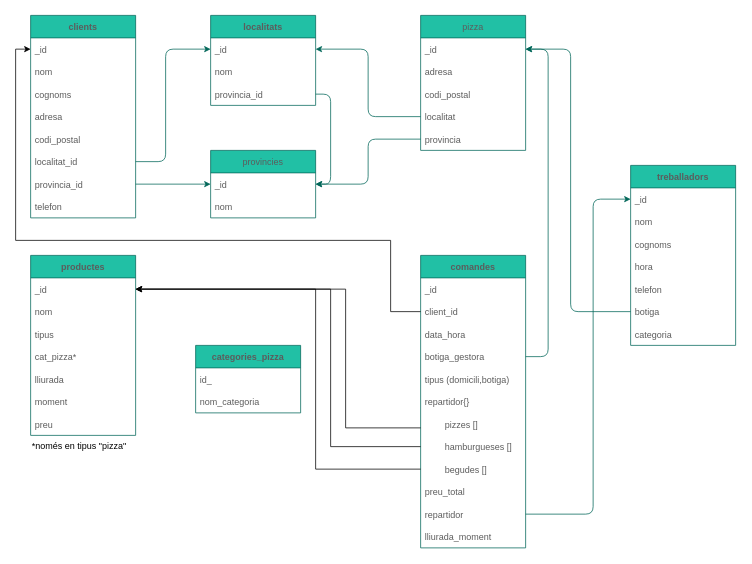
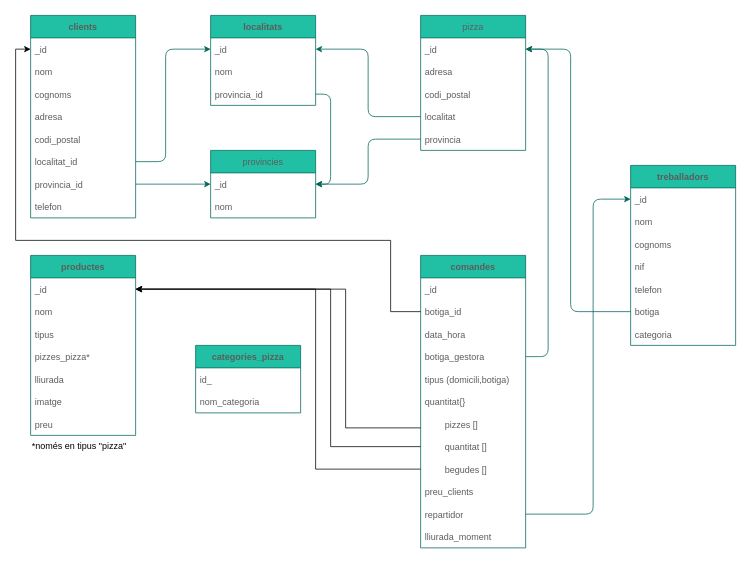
  <mxCell id="0" />
  <mxCell id="1" parent="0" />
  <mxCell id="2" value="clients" style="swimlane;fontStyle=1;childLayout=stackLayout;horizontal=1;startSize=30;horizontalStack=0;resizeParent=1;resizeParentMax=0;resizeLast=0;collapsible=1;marginBottom=0;fillColor=#21C0A5;strokeColor=#006658;fontColor=#5C5C5C;" parent="1" vertex="1"><mxGeometry x="40" y="20" width="140" height="270" as="geometry" /></mxCell>
  <mxCell id="3" value="_id" style="text;strokeColor=none;fillColor=none;align=left;verticalAlign=middle;spacingLeft=4;spacingRight=4;overflow=hidden;points=[[0,0.5],[1,0.5]];portConstraint=eastwest;rotatable=0;fontColor=#5C5C5C;" parent="2" vertex="1"><mxGeometry y="30" width="140" height="30" as="geometry" /></mxCell>
  <mxCell id="4" value="nom" style="text;strokeColor=none;fillColor=none;align=left;verticalAlign=middle;spacingLeft=4;spacingRight=4;overflow=hidden;points=[[0,0.5],[1,0.5]];portConstraint=eastwest;rotatable=0;fontColor=#5C5C5C;" parent="2" vertex="1"><mxGeometry y="60" width="140" height="30" as="geometry" /></mxCell>
  <mxCell id="5" value="cognoms" style="text;strokeColor=none;fillColor=none;align=left;verticalAlign=middle;spacingLeft=4;spacingRight=4;overflow=hidden;points=[[0,0.5],[1,0.5]];portConstraint=eastwest;rotatable=0;fontColor=#5C5C5C;" parent="2" vertex="1"><mxGeometry y="90" width="140" height="30" as="geometry" /></mxCell>
  <mxCell id="6" value="adresa" style="text;strokeColor=none;fillColor=none;align=left;verticalAlign=middle;spacingLeft=4;spacingRight=4;overflow=hidden;points=[[0,0.5],[1,0.5]];portConstraint=eastwest;rotatable=0;fontColor=#5C5C5C;" parent="2" vertex="1"><mxGeometry y="120" width="140" height="30" as="geometry" /></mxCell>
  <mxCell id="7" value="codi_postal" style="text;strokeColor=none;fillColor=none;align=left;verticalAlign=middle;spacingLeft=4;spacingRight=4;overflow=hidden;points=[[0,0.5],[1,0.5]];portConstraint=eastwest;rotatable=0;fontColor=#5C5C5C;" parent="2" vertex="1"><mxGeometry y="150" width="140" height="30" as="geometry" /></mxCell>
  <mxCell id="8" value="localitat_id" style="text;strokeColor=none;fillColor=none;align=left;verticalAlign=middle;spacingLeft=4;spacingRight=4;overflow=hidden;points=[[0,0.5],[1,0.5]];portConstraint=eastwest;rotatable=0;fontColor=#5C5C5C;" parent="2" vertex="1"><mxGeometry y="180" width="140" height="30" as="geometry" /></mxCell>
  <mxCell id="9" value="provincia_id" style="text;strokeColor=none;fillColor=none;align=left;verticalAlign=middle;spacingLeft=4;spacingRight=4;overflow=hidden;points=[[0,0.5],[1,0.5]];portConstraint=eastwest;rotatable=0;fontColor=#5C5C5C;" parent="2" vertex="1"><mxGeometry y="210" width="140" height="30" as="geometry" /></mxCell>
  <mxCell id="10" value="telefon" style="text;strokeColor=none;fillColor=none;align=left;verticalAlign=middle;spacingLeft=4;spacingRight=4;overflow=hidden;points=[[0,0.5],[1,0.5]];portConstraint=eastwest;rotatable=0;fontColor=#5C5C5C;" parent="2" vertex="1"><mxGeometry y="240" width="140" height="30" as="geometry" /></mxCell>
  <mxCell id="11" value="localitats" style="swimlane;fontStyle=1;childLayout=stackLayout;horizontal=1;startSize=30;horizontalStack=0;resizeParent=1;resizeParentMax=0;resizeLast=0;collapsible=1;marginBottom=0;rounded=0;sketch=0;fontColor=#5C5C5C;strokeColor=#006658;fillColor=#21C0A5;" parent="1" vertex="1"><mxGeometry x="280" y="20" width="140" height="120" as="geometry" /></mxCell>
  <mxCell id="12" value="_id" style="text;strokeColor=none;fillColor=none;align=left;verticalAlign=middle;spacingLeft=4;spacingRight=4;overflow=hidden;points=[[0,0.5],[1,0.5]];portConstraint=eastwest;rotatable=0;rounded=0;sketch=0;fontColor=#5C5C5C;" parent="11" vertex="1"><mxGeometry y="30" width="140" height="30" as="geometry" /></mxCell>
  <mxCell id="13" value="nom" style="text;strokeColor=none;fillColor=none;align=left;verticalAlign=middle;spacingLeft=4;spacingRight=4;overflow=hidden;points=[[0,0.5],[1,0.5]];portConstraint=eastwest;rotatable=0;rounded=0;sketch=0;fontColor=#5C5C5C;" parent="11" vertex="1"><mxGeometry y="60" width="140" height="30" as="geometry" /></mxCell>
  <mxCell id="14" value="provincia_id" style="text;strokeColor=none;fillColor=none;align=left;verticalAlign=middle;spacingLeft=4;spacingRight=4;overflow=hidden;points=[[0,0.5],[1,0.5]];portConstraint=eastwest;rotatable=0;rounded=0;sketch=0;fontColor=#5C5C5C;" parent="11" vertex="1"><mxGeometry y="90" width="140" height="30" as="geometry" /></mxCell>
  <mxCell id="15" value="provincies" style="swimlane;fontStyle=0;childLayout=stackLayout;horizontal=1;startSize=30;horizontalStack=0;resizeParent=1;resizeParentMax=0;resizeLast=0;collapsible=1;marginBottom=0;rounded=0;sketch=0;fontColor=#5C5C5C;strokeColor=#006658;fillColor=#21C0A5;" parent="1" vertex="1"><mxGeometry x="280" y="200" width="140" height="90" as="geometry" /></mxCell>
  <mxCell id="16" value="_id" style="text;strokeColor=none;fillColor=none;align=left;verticalAlign=middle;spacingLeft=4;spacingRight=4;overflow=hidden;points=[[0,0.5],[1,0.5]];portConstraint=eastwest;rotatable=0;rounded=0;sketch=0;fontColor=#5C5C5C;" parent="15" vertex="1"><mxGeometry y="30" width="140" height="30" as="geometry" /></mxCell>
  <mxCell id="17" value="nom" style="text;strokeColor=none;fillColor=none;align=left;verticalAlign=middle;spacingLeft=4;spacingRight=4;overflow=hidden;points=[[0,0.5],[1,0.5]];portConstraint=eastwest;rotatable=0;rounded=0;sketch=0;fontColor=#5C5C5C;" parent="15" vertex="1"><mxGeometry y="60" width="140" height="30" as="geometry" /></mxCell>
  <mxCell id="18" value="" style="edgeStyle=orthogonalEdgeStyle;curved=0;rounded=1;sketch=0;orthogonalLoop=1;jettySize=auto;html=1;fontColor=#5C5C5C;strokeColor=#006658;fillColor=#21C0A5;entryX=0;entryY=0.5;entryDx=0;entryDy=0;" parent="1" source="9" target="16" edge="1"><mxGeometry relative="1" as="geometry" /></mxCell>
  <mxCell id="19" value="" style="edgeStyle=orthogonalEdgeStyle;curved=0;rounded=1;sketch=0;orthogonalLoop=1;jettySize=auto;html=1;fontColor=#5C5C5C;strokeColor=#006658;fillColor=#21C0A5;entryX=0;entryY=0.5;entryDx=0;entryDy=0;" parent="1" source="8" target="12" edge="1"><mxGeometry relative="1" as="geometry"><Array as="points"><mxPoint x="220" y="215" /><mxPoint x="220" y="65" /></Array></mxGeometry></mxCell>
  <mxCell id="20" style="edgeStyle=orthogonalEdgeStyle;curved=0;rounded=1;sketch=0;orthogonalLoop=1;jettySize=auto;html=1;entryX=1;entryY=0.5;entryDx=0;entryDy=0;fontColor=#5C5C5C;strokeColor=#006658;fillColor=#21C0A5;" parent="1" source="14" target="16" edge="1"><mxGeometry relative="1" as="geometry"><Array as="points"><mxPoint x="440" y="125" /><mxPoint x="440" y="245" /></Array></mxGeometry></mxCell>
  <mxCell id="21" value="comandes" style="swimlane;fontStyle=1;childLayout=stackLayout;horizontal=1;startSize=30;horizontalStack=0;resizeParent=1;resizeParentMax=0;resizeLast=0;collapsible=1;marginBottom=0;rounded=0;sketch=0;fontColor=#5C5C5C;strokeColor=#006658;fillColor=#21C0A5;" parent="1" vertex="1"><mxGeometry x="560" y="340" width="140" height="390" as="geometry" /></mxCell>
  <mxCell id="22" value="_id" style="text;strokeColor=none;fillColor=none;align=left;verticalAlign=middle;spacingLeft=4;spacingRight=4;overflow=hidden;points=[[0,0.5],[1,0.5]];portConstraint=eastwest;rotatable=0;rounded=0;sketch=0;fontColor=#5C5C5C;" parent="21" vertex="1"><mxGeometry y="30" width="140" height="30" as="geometry" /></mxCell>
- <mxCell id="23" value="client_id" style="text;strokeColor=none;fillColor=none;align=left;verticalAlign=middle;spacingLeft=4;spacingRight=4;overflow=hidden;points=[[0,0.5],[1,0.5]];portConstraint=eastwest;rotatable=0;rounded=0;sketch=0;fontColor=#5C5C5C;" parent="21" vertex="1"><mxGeometry y="60" width="140" height="30" as="geometry" /></mxCell>
+ <mxCell id="23" value="botiga_id" style="text;strokeColor=none;fillColor=none;align=left;verticalAlign=middle;spacingLeft=4;spacingRight=4;overflow=hidden;points=[[0,0.5],[1,0.5]];portConstraint=eastwest;rotatable=0;rounded=0;sketch=0;fontColor=#5C5C5C;" parent="21" vertex="1"><mxGeometry y="60" width="140" height="30" as="geometry" /></mxCell>
  <mxCell id="24" value="data_hora" style="text;strokeColor=none;fillColor=none;align=left;verticalAlign=middle;spacingLeft=4;spacingRight=4;overflow=hidden;points=[[0,0.5],[1,0.5]];portConstraint=eastwest;rotatable=0;rounded=0;sketch=0;fontColor=#5C5C5C;" parent="21" vertex="1"><mxGeometry y="90" width="140" height="30" as="geometry" /></mxCell>
  <mxCell id="25" value="botiga_gestora" style="text;strokeColor=none;fillColor=none;align=left;verticalAlign=middle;spacingLeft=4;spacingRight=4;overflow=hidden;points=[[0,0.5],[1,0.5]];portConstraint=eastwest;rotatable=0;rounded=0;sketch=0;fontColor=#5C5C5C;" parent="21" vertex="1"><mxGeometry y="120" width="140" height="30" as="geometry" /></mxCell>
  <mxCell id="26" value="tipus (domicili,botiga)" style="text;strokeColor=none;fillColor=none;align=left;verticalAlign=middle;spacingLeft=4;spacingRight=4;overflow=hidden;points=[[0,0.5],[1,0.5]];portConstraint=eastwest;rotatable=0;rounded=0;sketch=0;fontColor=#5C5C5C;" parent="21" vertex="1"><mxGeometry y="150" width="140" height="30" as="geometry" /></mxCell>
- <mxCell id="27" value="repartidor{}" style="text;strokeColor=none;fillColor=none;align=left;verticalAlign=middle;spacingLeft=4;spacingRight=4;overflow=hidden;points=[[0,0.5],[1,0.5]];portConstraint=eastwest;rotatable=0;rounded=0;sketch=0;fontColor=#5C5C5C;" parent="21" vertex="1"><mxGeometry y="180" width="140" height="30" as="geometry" /></mxCell>
+ <mxCell id="27" value="quantitat{}" style="text;strokeColor=none;fillColor=none;align=left;verticalAlign=middle;spacingLeft=4;spacingRight=4;overflow=hidden;points=[[0,0.5],[1,0.5]];portConstraint=eastwest;rotatable=0;rounded=0;sketch=0;fontColor=#5C5C5C;" parent="21" vertex="1"><mxGeometry y="180" width="140" height="30" as="geometry" /></mxCell>
  <mxCell id="28" value="        pizzes []" style="text;strokeColor=none;fillColor=none;align=left;verticalAlign=middle;spacingLeft=4;spacingRight=4;overflow=hidden;points=[[0,0.5],[1,0.5]];portConstraint=eastwest;rotatable=0;rounded=0;sketch=0;fontColor=#5C5C5C;" parent="21" vertex="1"><mxGeometry y="210" width="140" height="30" as="geometry" /></mxCell>
- <mxCell id="29" value="        hamburgueses []" style="text;strokeColor=none;fillColor=none;align=left;verticalAlign=middle;spacingLeft=4;spacingRight=4;overflow=hidden;points=[[0,0.5],[1,0.5]];portConstraint=eastwest;rotatable=0;rounded=0;sketch=0;fontColor=#5C5C5C;" parent="21" vertex="1"><mxGeometry y="240" width="140" height="30" as="geometry" /></mxCell>
+ <mxCell id="29" value="        quantitat []" style="text;strokeColor=none;fillColor=none;align=left;verticalAlign=middle;spacingLeft=4;spacingRight=4;overflow=hidden;points=[[0,0.5],[1,0.5]];portConstraint=eastwest;rotatable=0;rounded=0;sketch=0;fontColor=#5C5C5C;" parent="21" vertex="1"><mxGeometry y="240" width="140" height="30" as="geometry" /></mxCell>
  <mxCell id="30" value="        begudes []" style="text;strokeColor=none;fillColor=none;align=left;verticalAlign=middle;spacingLeft=4;spacingRight=4;overflow=hidden;points=[[0,0.5],[1,0.5]];portConstraint=eastwest;rotatable=0;rounded=0;sketch=0;fontColor=#5C5C5C;" parent="21" vertex="1"><mxGeometry y="270" width="140" height="30" as="geometry" /></mxCell>
- <mxCell id="31" value="preu_total" style="text;strokeColor=none;fillColor=none;align=left;verticalAlign=middle;spacingLeft=4;spacingRight=4;overflow=hidden;points=[[0,0.5],[1,0.5]];portConstraint=eastwest;rotatable=0;rounded=0;sketch=0;fontColor=#5C5C5C;" parent="21" vertex="1"><mxGeometry y="300" width="140" height="30" as="geometry" /></mxCell>
+ <mxCell id="31" value="preu_clients" style="text;strokeColor=none;fillColor=none;align=left;verticalAlign=middle;spacingLeft=4;spacingRight=4;overflow=hidden;points=[[0,0.5],[1,0.5]];portConstraint=eastwest;rotatable=0;rounded=0;sketch=0;fontColor=#5C5C5C;" parent="21" vertex="1"><mxGeometry y="300" width="140" height="30" as="geometry" /></mxCell>
  <mxCell id="32" value="repartidor" style="text;strokeColor=none;fillColor=none;align=left;verticalAlign=middle;spacingLeft=4;spacingRight=4;overflow=hidden;points=[[0,0.5],[1,0.5]];portConstraint=eastwest;rotatable=0;rounded=0;sketch=0;fontColor=#5C5C5C;" parent="21" vertex="1"><mxGeometry y="330" width="140" height="30" as="geometry" /></mxCell>
  <mxCell id="33" value="lliurada_moment" style="text;strokeColor=none;fillColor=none;align=left;verticalAlign=middle;spacingLeft=4;spacingRight=4;overflow=hidden;points=[[0,0.5],[1,0.5]];portConstraint=eastwest;rotatable=0;rounded=0;sketch=0;fontColor=#5C5C5C;" vertex="1" parent="21"><mxGeometry y="360" width="140" height="30" as="geometry" /></mxCell>
  <mxCell id="34" value="productes" style="swimlane;fontStyle=1;childLayout=stackLayout;horizontal=1;startSize=30;horizontalStack=0;resizeParent=1;resizeParentMax=0;resizeLast=0;collapsible=1;marginBottom=0;rounded=0;sketch=0;fontColor=#5C5C5C;strokeColor=#006658;fillColor=#21C0A5;" parent="1" vertex="1"><mxGeometry x="40" y="340" width="140" height="240" as="geometry" /></mxCell>
  <mxCell id="35" value="_id" style="text;strokeColor=none;fillColor=none;align=left;verticalAlign=middle;spacingLeft=4;spacingRight=4;overflow=hidden;points=[[0,0.5],[1,0.5]];portConstraint=eastwest;rotatable=0;rounded=0;sketch=0;fontColor=#5C5C5C;" parent="34" vertex="1"><mxGeometry y="30" width="140" height="30" as="geometry" /></mxCell>
  <mxCell id="36" value="nom" style="text;strokeColor=none;fillColor=none;align=left;verticalAlign=middle;spacingLeft=4;spacingRight=4;overflow=hidden;points=[[0,0.5],[1,0.5]];portConstraint=eastwest;rotatable=0;rounded=0;sketch=0;fontColor=#5C5C5C;" parent="34" vertex="1"><mxGeometry y="60" width="140" height="30" as="geometry" /></mxCell>
  <mxCell id="37" value="tipus" style="text;strokeColor=none;fillColor=none;align=left;verticalAlign=middle;spacingLeft=4;spacingRight=4;overflow=hidden;points=[[0,0.5],[1,0.5]];portConstraint=eastwest;rotatable=0;rounded=0;sketch=0;fontColor=#5C5C5C;" parent="34" vertex="1"><mxGeometry y="90" width="140" height="30" as="geometry" /></mxCell>
- <mxCell id="38" value="cat_pizza*" style="text;strokeColor=none;fillColor=none;align=left;verticalAlign=middle;spacingLeft=4;spacingRight=4;overflow=hidden;points=[[0,0.5],[1,0.5]];portConstraint=eastwest;rotatable=0;rounded=0;sketch=0;fontColor=#5C5C5C;" parent="34" vertex="1"><mxGeometry y="120" width="140" height="30" as="geometry" /></mxCell>
+ <mxCell id="38" value="pizzes_pizza*" style="text;strokeColor=none;fillColor=none;align=left;verticalAlign=middle;spacingLeft=4;spacingRight=4;overflow=hidden;points=[[0,0.5],[1,0.5]];portConstraint=eastwest;rotatable=0;rounded=0;sketch=0;fontColor=#5C5C5C;" parent="34" vertex="1"><mxGeometry y="120" width="140" height="30" as="geometry" /></mxCell>
  <mxCell id="39" value="lliurada" style="text;strokeColor=none;fillColor=none;align=left;verticalAlign=middle;spacingLeft=4;spacingRight=4;overflow=hidden;points=[[0,0.5],[1,0.5]];portConstraint=eastwest;rotatable=0;rounded=0;sketch=0;fontColor=#5C5C5C;" parent="34" vertex="1"><mxGeometry y="150" width="140" height="30" as="geometry" /></mxCell>
- <mxCell id="40" value="moment" style="text;strokeColor=none;fillColor=none;align=left;verticalAlign=middle;spacingLeft=4;spacingRight=4;overflow=hidden;points=[[0,0.5],[1,0.5]];portConstraint=eastwest;rotatable=0;rounded=0;sketch=0;fontColor=#5C5C5C;" parent="34" vertex="1"><mxGeometry y="180" width="140" height="30" as="geometry" /></mxCell>
+ <mxCell id="40" value="imatge" style="text;strokeColor=none;fillColor=none;align=left;verticalAlign=middle;spacingLeft=4;spacingRight=4;overflow=hidden;points=[[0,0.5],[1,0.5]];portConstraint=eastwest;rotatable=0;rounded=0;sketch=0;fontColor=#5C5C5C;" parent="34" vertex="1"><mxGeometry y="180" width="140" height="30" as="geometry" /></mxCell>
  <mxCell id="41" value="preu" style="text;strokeColor=none;fillColor=none;align=left;verticalAlign=middle;spacingLeft=4;spacingRight=4;overflow=hidden;points=[[0,0.5],[1,0.5]];portConstraint=eastwest;rotatable=0;rounded=0;sketch=0;fontColor=#5C5C5C;" parent="34" vertex="1"><mxGeometry y="210" width="140" height="30" as="geometry" /></mxCell>
  <mxCell id="42" value="categories_pizza" style="swimlane;fontStyle=1;childLayout=stackLayout;horizontal=1;startSize=30;horizontalStack=0;resizeParent=1;resizeParentMax=0;resizeLast=0;collapsible=1;marginBottom=0;rounded=0;sketch=0;fontColor=#5C5C5C;strokeColor=#006658;fillColor=#21C0A5;" parent="1" vertex="1"><mxGeometry x="260" y="460" width="140" height="90" as="geometry" /></mxCell>
  <mxCell id="43" value="id_ " style="text;strokeColor=none;fillColor=none;align=left;verticalAlign=middle;spacingLeft=4;spacingRight=4;overflow=hidden;points=[[0,0.5],[1,0.5]];portConstraint=eastwest;rotatable=0;rounded=0;sketch=0;fontColor=#5C5C5C;" parent="42" vertex="1"><mxGeometry y="30" width="140" height="30" as="geometry" /></mxCell>
  <mxCell id="44" value="nom_categoria" style="text;strokeColor=none;fillColor=none;align=left;verticalAlign=middle;spacingLeft=4;spacingRight=4;overflow=hidden;points=[[0,0.5],[1,0.5]];portConstraint=eastwest;rotatable=0;rounded=0;sketch=0;fontColor=#5C5C5C;" parent="42" vertex="1"><mxGeometry y="60" width="140" height="30" as="geometry" /></mxCell>
  <mxCell id="45" value="pizza" style="swimlane;fontStyle=0;childLayout=stackLayout;horizontal=1;startSize=30;horizontalStack=0;resizeParent=1;resizeParentMax=0;resizeLast=0;collapsible=1;marginBottom=0;rounded=0;sketch=0;fontColor=#5C5C5C;strokeColor=#006658;fillColor=#21C0A5;" parent="1" vertex="1"><mxGeometry x="560" y="20" width="140" height="180" as="geometry" /></mxCell>
  <mxCell id="46" value="_id" style="text;strokeColor=none;fillColor=none;align=left;verticalAlign=middle;spacingLeft=4;spacingRight=4;overflow=hidden;points=[[0,0.5],[1,0.5]];portConstraint=eastwest;rotatable=0;rounded=0;sketch=0;fontColor=#5C5C5C;" parent="45" vertex="1"><mxGeometry y="30" width="140" height="30" as="geometry" /></mxCell>
  <mxCell id="47" value="adresa" style="text;strokeColor=none;fillColor=none;align=left;verticalAlign=middle;spacingLeft=4;spacingRight=4;overflow=hidden;points=[[0,0.5],[1,0.5]];portConstraint=eastwest;rotatable=0;rounded=0;sketch=0;fontColor=#5C5C5C;" parent="45" vertex="1"><mxGeometry y="60" width="140" height="30" as="geometry" /></mxCell>
  <mxCell id="48" value="codi_postal" style="text;strokeColor=none;fillColor=none;align=left;verticalAlign=middle;spacingLeft=4;spacingRight=4;overflow=hidden;points=[[0,0.5],[1,0.5]];portConstraint=eastwest;rotatable=0;rounded=0;sketch=0;fontColor=#5C5C5C;" parent="45" vertex="1"><mxGeometry y="90" width="140" height="30" as="geometry" /></mxCell>
  <mxCell id="49" value="localitat" style="text;strokeColor=none;fillColor=none;align=left;verticalAlign=middle;spacingLeft=4;spacingRight=4;overflow=hidden;points=[[0,0.5],[1,0.5]];portConstraint=eastwest;rotatable=0;rounded=0;sketch=0;fontColor=#5C5C5C;" parent="45" vertex="1"><mxGeometry y="120" width="140" height="30" as="geometry" /></mxCell>
  <mxCell id="50" value="provincia" style="text;strokeColor=none;fillColor=none;align=left;verticalAlign=middle;spacingLeft=4;spacingRight=4;overflow=hidden;points=[[0,0.5],[1,0.5]];portConstraint=eastwest;rotatable=0;rounded=0;sketch=0;fontColor=#5C5C5C;" parent="45" vertex="1"><mxGeometry y="150" width="140" height="30" as="geometry" /></mxCell>
  <mxCell id="51" style="edgeStyle=orthogonalEdgeStyle;curved=0;rounded=1;sketch=0;orthogonalLoop=1;jettySize=auto;html=1;entryX=1;entryY=0.5;entryDx=0;entryDy=0;fontColor=#5C5C5C;strokeColor=#006658;fillColor=#21C0A5;" parent="1" source="49" target="12" edge="1"><mxGeometry relative="1" as="geometry" /></mxCell>
  <mxCell id="52" style="edgeStyle=orthogonalEdgeStyle;curved=0;rounded=1;sketch=0;orthogonalLoop=1;jettySize=auto;html=1;entryX=1;entryY=0.5;entryDx=0;entryDy=0;fontColor=#5C5C5C;strokeColor=#006658;fillColor=#21C0A5;" parent="1" source="50" target="16" edge="1"><mxGeometry relative="1" as="geometry" /></mxCell>
  <mxCell id="53" style="edgeStyle=orthogonalEdgeStyle;curved=0;rounded=1;sketch=0;orthogonalLoop=1;jettySize=auto;html=1;entryX=1;entryY=0.5;entryDx=0;entryDy=0;fontColor=#5C5C5C;strokeColor=#006658;fillColor=#21C0A5;" parent="1" source="25" target="46" edge="1"><mxGeometry relative="1" as="geometry"><Array as="points"><mxPoint x="730" y="475" /><mxPoint x="730" y="65" /></Array></mxGeometry></mxCell>
  <mxCell id="54" value="treballadors" style="swimlane;fontStyle=1;childLayout=stackLayout;horizontal=1;startSize=30;horizontalStack=0;resizeParent=1;resizeParentMax=0;resizeLast=0;collapsible=1;marginBottom=0;rounded=0;sketch=0;fontColor=#5C5C5C;strokeColor=#006658;fillColor=#21C0A5;" parent="1" vertex="1"><mxGeometry x="840" y="220" width="140" height="240" as="geometry" /></mxCell>
  <mxCell id="55" value="_id" style="text;strokeColor=none;fillColor=none;align=left;verticalAlign=middle;spacingLeft=4;spacingRight=4;overflow=hidden;points=[[0,0.5],[1,0.5]];portConstraint=eastwest;rotatable=0;rounded=0;sketch=0;fontColor=#5C5C5C;" parent="54" vertex="1"><mxGeometry y="30" width="140" height="30" as="geometry" /></mxCell>
  <mxCell id="56" value="nom" style="text;strokeColor=none;fillColor=none;align=left;verticalAlign=middle;spacingLeft=4;spacingRight=4;overflow=hidden;points=[[0,0.5],[1,0.5]];portConstraint=eastwest;rotatable=0;rounded=0;sketch=0;fontColor=#5C5C5C;" parent="54" vertex="1"><mxGeometry y="60" width="140" height="30" as="geometry" /></mxCell>
  <mxCell id="57" value="cognoms" style="text;strokeColor=none;fillColor=none;align=left;verticalAlign=middle;spacingLeft=4;spacingRight=4;overflow=hidden;points=[[0,0.5],[1,0.5]];portConstraint=eastwest;rotatable=0;rounded=0;sketch=0;fontColor=#5C5C5C;" parent="54" vertex="1"><mxGeometry y="90" width="140" height="30" as="geometry" /></mxCell>
- <mxCell id="58" value="hora" style="text;strokeColor=none;fillColor=none;align=left;verticalAlign=middle;spacingLeft=4;spacingRight=4;overflow=hidden;points=[[0,0.5],[1,0.5]];portConstraint=eastwest;rotatable=0;rounded=0;sketch=0;fontColor=#5C5C5C;" parent="54" vertex="1"><mxGeometry y="120" width="140" height="30" as="geometry" /></mxCell>
+ <mxCell id="58" value="nif" style="text;strokeColor=none;fillColor=none;align=left;verticalAlign=middle;spacingLeft=4;spacingRight=4;overflow=hidden;points=[[0,0.5],[1,0.5]];portConstraint=eastwest;rotatable=0;rounded=0;sketch=0;fontColor=#5C5C5C;" parent="54" vertex="1"><mxGeometry y="120" width="140" height="30" as="geometry" /></mxCell>
  <mxCell id="59" value="telefon" style="text;strokeColor=none;fillColor=none;align=left;verticalAlign=middle;spacingLeft=4;spacingRight=4;overflow=hidden;points=[[0,0.5],[1,0.5]];portConstraint=eastwest;rotatable=0;rounded=0;sketch=0;fontColor=#5C5C5C;" parent="54" vertex="1"><mxGeometry y="150" width="140" height="30" as="geometry" /></mxCell>
  <mxCell id="60" value="botiga" style="text;strokeColor=none;fillColor=none;align=left;verticalAlign=middle;spacingLeft=4;spacingRight=4;overflow=hidden;points=[[0,0.5],[1,0.5]];portConstraint=eastwest;rotatable=0;rounded=0;sketch=0;fontColor=#5C5C5C;" parent="54" vertex="1"><mxGeometry y="180" width="140" height="30" as="geometry" /></mxCell>
  <mxCell id="61" value="categoria" style="text;strokeColor=none;fillColor=none;align=left;verticalAlign=middle;spacingLeft=4;spacingRight=4;overflow=hidden;points=[[0,0.5],[1,0.5]];portConstraint=eastwest;rotatable=0;rounded=0;sketch=0;fontColor=#5C5C5C;" parent="54" vertex="1"><mxGeometry y="210" width="140" height="30" as="geometry" /></mxCell>
  <mxCell id="62" style="edgeStyle=orthogonalEdgeStyle;curved=0;rounded=1;sketch=0;orthogonalLoop=1;jettySize=auto;html=1;entryX=0;entryY=0.5;entryDx=0;entryDy=0;fontColor=#5C5C5C;strokeColor=#006658;fillColor=#21C0A5;" parent="1" source="32" target="55" edge="1"><mxGeometry relative="1" as="geometry"><Array as="points"><mxPoint x="790" y="685" /><mxPoint x="790" y="265" /></Array></mxGeometry></mxCell>
  <mxCell id="63" style="edgeStyle=orthogonalEdgeStyle;curved=0;rounded=1;sketch=0;orthogonalLoop=1;jettySize=auto;html=1;entryX=1;entryY=0.5;entryDx=0;entryDy=0;fontColor=#5C5C5C;strokeColor=#006658;fillColor=#21C0A5;" parent="1" source="60" target="46" edge="1"><mxGeometry relative="1" as="geometry"><Array as="points"><mxPoint x="760" y="415" /><mxPoint x="760" y="65" /></Array></mxGeometry></mxCell>
  <mxCell id="64" value="*només en tipus &quot;pizza&quot;" style="text;html=1;strokeColor=none;fillColor=none;align=left;verticalAlign=middle;whiteSpace=wrap;rounded=0;" parent="1" vertex="1"><mxGeometry x="40" y="580" width="140" height="30" as="geometry" /></mxCell>
  <mxCell id="65" style="edgeStyle=orthogonalEdgeStyle;rounded=0;orthogonalLoop=1;jettySize=auto;html=1;" parent="1" source="30" target="35" edge="1"><mxGeometry relative="1" as="geometry"><Array as="points"><mxPoint x="420" y="625" /><mxPoint x="420" y="385" /></Array></mxGeometry></mxCell>
  <mxCell id="66" style="edgeStyle=orthogonalEdgeStyle;rounded=0;orthogonalLoop=1;jettySize=auto;html=1;entryX=1;entryY=0.5;entryDx=0;entryDy=0;" parent="1" source="29" target="35" edge="1"><mxGeometry relative="1" as="geometry"><Array as="points"><mxPoint x="440" y="595" /><mxPoint x="440" y="385" /></Array></mxGeometry></mxCell>
  <mxCell id="67" style="edgeStyle=orthogonalEdgeStyle;rounded=0;orthogonalLoop=1;jettySize=auto;html=1;entryX=1;entryY=0.5;entryDx=0;entryDy=0;" parent="1" source="28" target="35" edge="1"><mxGeometry relative="1" as="geometry"><Array as="points"><mxPoint x="460" y="570" /><mxPoint x="460" y="385" /></Array></mxGeometry></mxCell>
  <mxCell id="68" style="edgeStyle=orthogonalEdgeStyle;rounded=0;orthogonalLoop=1;jettySize=auto;html=1;entryX=0;entryY=0.5;entryDx=0;entryDy=0;" parent="1" source="23" target="3" edge="1"><mxGeometry relative="1" as="geometry"><Array as="points"><mxPoint x="520" y="415" /><mxPoint x="520" y="320" /><mxPoint x="20" y="320" /><mxPoint x="20" y="65" /></Array></mxGeometry></mxCell>
